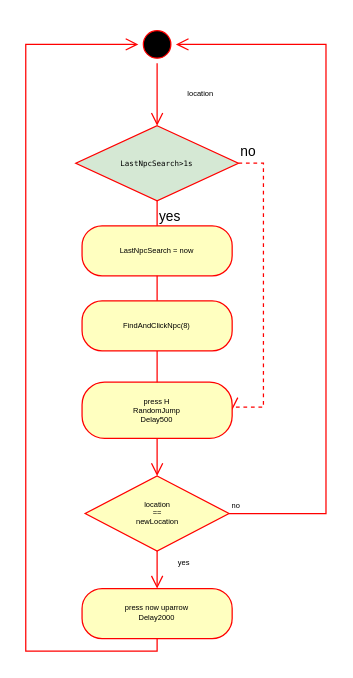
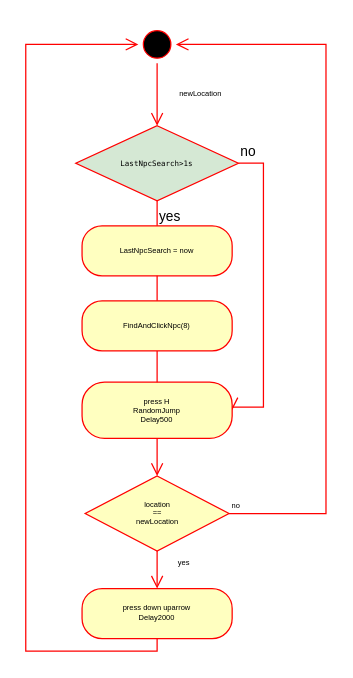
  <mxCell id="0" />
  <mxCell id="1" parent="0" />
  <mxCell id="2" value="" style="ellipse;html=1;shape=startState;fillColor=#000000;strokeColor=#ff0000;" parent="1" vertex="1"><mxGeometry x="110" y="20" width="30" height="30" as="geometry" /></mxCell>
  <mxCell id="3" value="" style="edgeStyle=orthogonalEdgeStyle;html=1;verticalAlign=bottom;endArrow=open;endSize=8;strokeColor=#ff0000;rounded=0;" parent="1" source="2" target="4" edge="1"><mxGeometry relative="1" as="geometry"><mxPoint x="100" y="60" as="targetPoint" /></mxGeometry></mxCell>
  <mxCell id="4" value="&lt;pre style=&quot;font-size: 6px;&quot;&gt;&lt;font style=&quot;font-size: 6px;&quot;&gt;LastNpcSearch&amp;gt;1s&lt;/font&gt;&lt;/pre&gt;" style="rhombus;whiteSpace=wrap;html=1;fillColor=#d5e8d4;strokeColor=#ff0000;fontSize=6;fontFamily=Helvetica;fontStyle=0;" parent="1" vertex="1"><mxGeometry x="60" y="100" width="130" height="60" as="geometry" /></mxCell>
- <mxCell id="5" value="no" style="edgeStyle=orthogonalEdgeStyle;html=1;align=left;verticalAlign=bottom;endArrow=open;endSize=8;strokeColor=#ff0000;rounded=0;entryX=1;entryY=0.5;entryDx=0;entryDy=0;dashed=1;" parent="1" source="4" target="11" edge="1"><mxGeometry x="-1" relative="1" as="geometry"><mxPoint x="240" y="120" as="targetPoint" /><Array as="points"><mxPoint x="210" y="130" /><mxPoint x="210" y="325" /></Array></mxGeometry></mxCell>
+ <mxCell id="5" value="no" style="edgeStyle=orthogonalEdgeStyle;html=1;align=left;verticalAlign=bottom;endArrow=open;endSize=8;strokeColor=#ff0000;rounded=0;entryX=1;entryY=0.5;entryDx=0;entryDy=0;" parent="1" source="4" target="11" edge="1"><mxGeometry x="-1" relative="1" as="geometry"><mxPoint x="240" y="120" as="targetPoint" /><Array as="points"><mxPoint x="210" y="130" /><mxPoint x="210" y="325" /></Array></mxGeometry></mxCell>
  <mxCell id="6" value="yes" style="edgeStyle=orthogonalEdgeStyle;html=1;align=left;verticalAlign=top;endArrow=open;endSize=8;strokeColor=#ff0000;rounded=0;" parent="1" source="4" edge="1"><mxGeometry x="-1" relative="1" as="geometry"><mxPoint x="125" y="210" as="targetPoint" /><Array as="points"><mxPoint x="125" y="190" /><mxPoint x="125" y="190" /></Array></mxGeometry></mxCell>
  <mxCell id="7" value="LastNpcSearch = now" style="rounded=1;whiteSpace=wrap;html=1;arcSize=40;fontColor=#000000;fillColor=#ffffc0;strokeColor=#ff0000;fontFamily=Helvetica;fontSize=6;" parent="1" vertex="1"><mxGeometry x="65" y="180" width="120" height="40" as="geometry" /></mxCell>
  <mxCell id="8" value="" style="edgeStyle=orthogonalEdgeStyle;html=1;verticalAlign=bottom;endArrow=open;endSize=8;strokeColor=#ff0000;rounded=0;fontFamily=Helvetica;fontSize=6;" parent="1" source="7" edge="1"><mxGeometry relative="1" as="geometry"><mxPoint x="125" y="260" as="targetPoint" /></mxGeometry></mxCell>
  <mxCell id="9" value="FindAndClickNpc(8)" style="rounded=1;whiteSpace=wrap;html=1;arcSize=40;fontColor=#000000;fillColor=#ffffc0;strokeColor=#ff0000;fontFamily=Helvetica;fontSize=6;" parent="1" vertex="1"><mxGeometry x="65" y="240" width="120" height="40" as="geometry" /></mxCell>
  <mxCell id="10" value="" style="edgeStyle=orthogonalEdgeStyle;html=1;verticalAlign=bottom;endArrow=open;endSize=8;strokeColor=#ff0000;rounded=0;fontFamily=Helvetica;fontSize=6;" parent="1" source="9" edge="1"><mxGeometry relative="1" as="geometry"><mxPoint x="125" y="320" as="targetPoint" /></mxGeometry></mxCell>
  <mxCell id="11" value="press H&lt;br&gt;&lt;span style=&quot;font-size: 6px;&quot;&gt;RandomJump&lt;br&gt;Delay500&lt;/span&gt;" style="rounded=1;whiteSpace=wrap;html=1;arcSize=40;fontColor=#000000;fillColor=#ffffc0;strokeColor=#ff0000;fontFamily=Helvetica;fontSize=6;" parent="1" vertex="1"><mxGeometry x="65" y="305" width="120" height="45" as="geometry" /></mxCell>
  <mxCell id="12" value="" style="edgeStyle=orthogonalEdgeStyle;html=1;verticalAlign=bottom;endArrow=open;endSize=8;strokeColor=#ff0000;rounded=0;fontFamily=Helvetica;fontSize=6;" parent="1" source="11" edge="1"><mxGeometry relative="1" as="geometry"><mxPoint x="125" y="380" as="targetPoint" /></mxGeometry></mxCell>
- <mxCell id="13" value="location" style="text;html=1;strokeColor=none;fillColor=none;align=center;verticalAlign=middle;whiteSpace=wrap;rounded=0;fontFamily=Helvetica;fontSize=6;" parent="1" vertex="1"><mxGeometry x="130" y="60" width="60" height="30" as="geometry" /></mxCell>
+ <mxCell id="13" value="newLocation" style="text;html=1;strokeColor=none;fillColor=none;align=center;verticalAlign=middle;whiteSpace=wrap;rounded=0;fontFamily=Helvetica;fontSize=6;" parent="1" vertex="1"><mxGeometry x="130" y="60" width="60" height="30" as="geometry" /></mxCell>
  <mxCell id="14" value="location&lt;br&gt;==&lt;br&gt;newLocation" style="rhombus;whiteSpace=wrap;html=1;fillColor=#ffffc0;strokeColor=#ff0000;fontFamily=Helvetica;fontSize=6;" parent="1" vertex="1"><mxGeometry x="67.5" y="380" width="115" height="60" as="geometry" /></mxCell>
  <mxCell id="15" value="no" style="edgeStyle=orthogonalEdgeStyle;html=1;align=left;verticalAlign=bottom;endArrow=open;endSize=8;strokeColor=#ff0000;rounded=0;fontFamily=Helvetica;fontSize=6;" parent="1" source="14" target="2" edge="1"><mxGeometry x="-1" relative="1" as="geometry"><mxPoint x="260" y="410" as="targetPoint" /><Array as="points"><mxPoint x="260" y="410" /><mxPoint x="260" y="35" /></Array></mxGeometry></mxCell>
  <mxCell id="16" value="yes" style="edgeStyle=orthogonalEdgeStyle;html=1;align=left;verticalAlign=top;endArrow=open;endSize=8;strokeColor=#ff0000;rounded=0;fontFamily=Helvetica;fontSize=6;startArrow=none;exitX=0.5;exitY=1;exitDx=0;exitDy=0;entryX=0.5;entryY=0;entryDx=0;entryDy=0;" parent="1" source="14" target="17" edge="1"><mxGeometry x="-1" y="15" relative="1" as="geometry"><mxPoint x="230" y="470" as="targetPoint" /><mxPoint as="offset" /></mxGeometry></mxCell>
- <mxCell id="17" value="press now uparrow&lt;br&gt;Delay2000" style="rounded=1;whiteSpace=wrap;html=1;arcSize=40;fontColor=#000000;fillColor=#ffffc0;strokeColor=#ff0000;fontFamily=Helvetica;fontSize=6;" parent="1" vertex="1"><mxGeometry x="65" y="470" width="120" height="40" as="geometry" /></mxCell>
+ <mxCell id="17" value="press down uparrow&lt;br&gt;Delay2000" style="rounded=1;whiteSpace=wrap;html=1;arcSize=40;fontColor=#000000;fillColor=#ffffc0;strokeColor=#ff0000;fontFamily=Helvetica;fontSize=6;" parent="1" vertex="1"><mxGeometry x="65" y="470" width="120" height="40" as="geometry" /></mxCell>
  <mxCell id="18" value="" style="edgeStyle=orthogonalEdgeStyle;html=1;verticalAlign=bottom;endArrow=open;endSize=8;strokeColor=#ff0000;rounded=0;fontFamily=Helvetica;fontSize=6;exitX=0.5;exitY=1;exitDx=0;exitDy=0;entryX=0;entryY=0.5;entryDx=0;entryDy=0;" parent="1" source="17" target="2" edge="1"><mxGeometry relative="1" as="geometry"><mxPoint x="135" y="390" as="targetPoint" /><mxPoint x="135" y="360" as="sourcePoint" /><Array as="points"><mxPoint x="125" y="520" /><mxPoint x="20" y="520" /><mxPoint x="20" y="35" /></Array></mxGeometry></mxCell>
